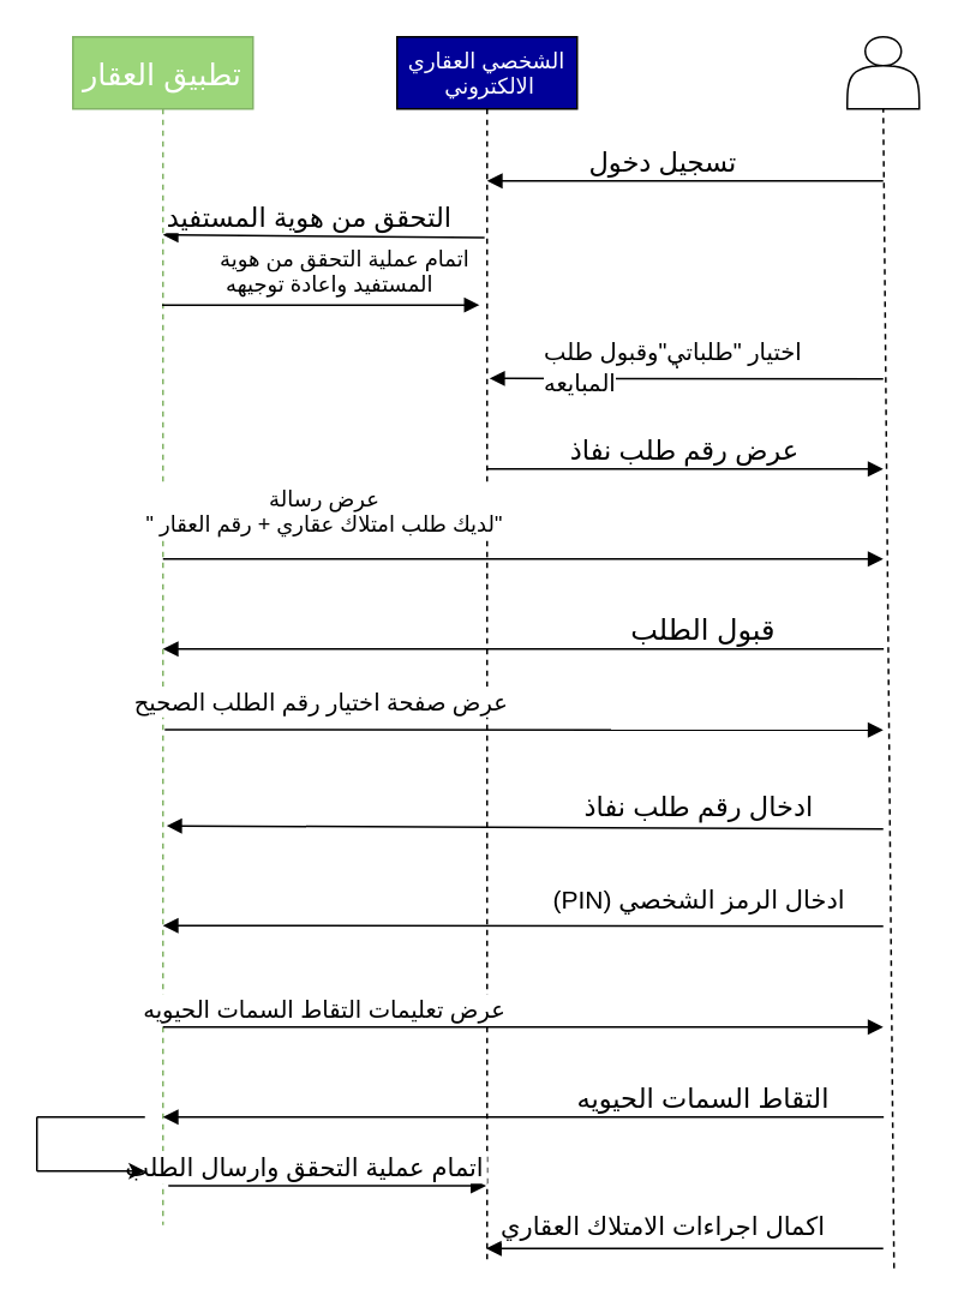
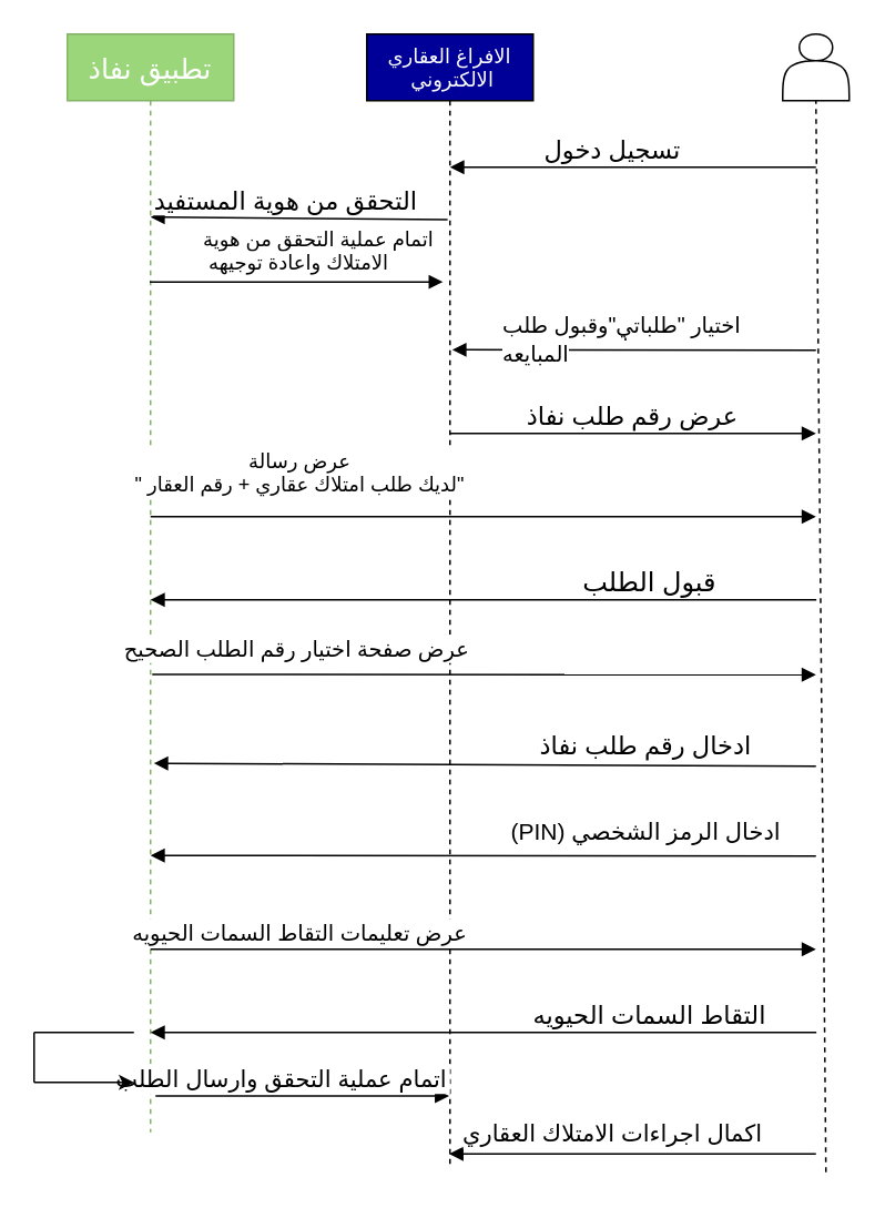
  <mxCell id="0" />
  <mxCell id="1" parent="0" />
- <mxCell id="2" value="تطبيق العقار" style="shape=umlLifeline;perimeter=lifelinePerimeter;container=1;collapsible=0;recursiveResize=0;rounded=0;shadow=0;strokeWidth=1;fontSize=17;fillColor=#9CD67A;strokeColor=#82b366;fontColor=#FFFFFF;" vertex="1" parent="1"><mxGeometry x="40" y="20" width="100" height="660" as="geometry" /></mxCell>
+ <mxCell id="2" value="تطبيق نفاذ" style="shape=umlLifeline;perimeter=lifelinePerimeter;container=1;collapsible=0;recursiveResize=0;rounded=0;shadow=0;strokeWidth=1;fontSize=17;fillColor=#9CD67A;strokeColor=#82b366;fontColor=#FFFFFF;" vertex="1" parent="1"><mxGeometry x="40" y="20" width="100" height="660" as="geometry" /></mxCell>
  <mxCell id="3" value="(PIN) ادخال الرمز الشخصي " style="verticalAlign=bottom;endArrow=block;shadow=0;strokeWidth=1;entryX=0.5;entryY=0.748;entryDx=0;entryDy=0;entryPerimeter=0;fontSize=14;" edge="1" parent="2" target="2"><mxGeometry x="-0.5" y="-4" relative="1" as="geometry"><mxPoint x="450" y="494" as="sourcePoint" /><mxPoint x="50.001" y="460.0" as="targetPoint" /><mxPoint as="offset" /></mxGeometry></mxCell>
  <mxCell id="4" value="" style="endArrow=none;html=1;rounded=0;fontSize=14;fontColor=#FFFFFF;" edge="1" parent="2"><mxGeometry width="50" height="50" relative="1" as="geometry"><mxPoint x="-20" y="600" as="sourcePoint" /><mxPoint x="40" y="600" as="targetPoint" /></mxGeometry></mxCell>
  <mxCell id="5" value="التحقق من هوية المستفيد" style="verticalAlign=bottom;endArrow=block;shadow=0;strokeWidth=1;fontSize=15;exitX=0.486;exitY=0.164;exitDx=0;exitDy=0;exitPerimeter=0;" edge="1" parent="2" source="6"><mxGeometry x="0.091" relative="1" as="geometry"><mxPoint x="270" y="110.0" as="sourcePoint" /><mxPoint x="50" y="110.0" as="targetPoint" /><mxPoint as="offset" /></mxGeometry></mxCell>
- <mxCell id="6" value="الشخصي العقاري&#10; الالكتروني" style="shape=umlLifeline;perimeter=lifelinePerimeter;container=1;collapsible=0;recursiveResize=0;rounded=0;shadow=0;strokeWidth=1;fillColor=#000099;fontSize=12;fontColor=#FFFFFF;" vertex="1" parent="1"><mxGeometry x="220" y="20" width="100" height="680" as="geometry" /></mxCell>
+ <mxCell id="6" value="الافراغ العقاري&#10; الالكتروني" style="shape=umlLifeline;perimeter=lifelinePerimeter;container=1;collapsible=0;recursiveResize=0;rounded=0;shadow=0;strokeWidth=1;fillColor=#000099;fontSize=12;fontColor=#FFFFFF;" vertex="1" parent="1"><mxGeometry x="220" y="20" width="100" height="680" as="geometry" /></mxCell>
  <mxCell id="7" value="قبول الطلب" style="verticalAlign=bottom;endArrow=block;shadow=0;strokeWidth=1;fontSize=16;" edge="1" parent="6"><mxGeometry x="-0.499" relative="1" as="geometry"><mxPoint x="270.27" y="340.0" as="sourcePoint" /><mxPoint x="-129.999" y="340.0" as="targetPoint" /><mxPoint as="offset" /></mxGeometry></mxCell>
  <mxCell id="8" value="" style="shape=actor;whiteSpace=wrap;html=1;fontSize=16;" vertex="1" parent="1"><mxGeometry x="470" y="20" width="40" height="40" as="geometry" /></mxCell>
  <mxCell id="9" value="" style="edgeStyle=segmentEdgeStyle;endArrow=classic;html=1;rounded=0;fontSize=12;startSize=14;endSize=14;sourcePerimeterSpacing=8;targetPerimeterSpacing=8;curved=1;" edge="1" parent="1" source="2"><mxGeometry width="50" height="50" relative="1" as="geometry"><mxPoint x="230" y="250" as="sourcePoint" /><mxPoint x="90" y="220" as="targetPoint" /><Array as="points" /></mxGeometry></mxCell>
  <mxCell id="10" value="تسجيل دخول " style="verticalAlign=bottom;endArrow=block;shadow=0;strokeWidth=1;fontSize=15;" edge="1" parent="1"><mxGeometry x="0.091" relative="1" as="geometry"><mxPoint x="490" y="100" as="sourcePoint" /><mxPoint x="270" y="100" as="targetPoint" /><mxPoint as="offset" /></mxGeometry></mxCell>
  <mxCell id="11" value="ادخال رقم طلب نفاذ " style="verticalAlign=bottom;endArrow=block;shadow=0;strokeWidth=1;entryX=0.52;entryY=0.664;entryDx=0;entryDy=0;entryPerimeter=0;fontSize=15;" edge="1" parent="1" target="2"><mxGeometry x="-0.497" y="-1" relative="1" as="geometry"><mxPoint x="490" y="460" as="sourcePoint" /><mxPoint x="180" y="440" as="targetPoint" /><mxPoint as="offset" /></mxGeometry></mxCell>
  <mxCell id="12" value="ا" style="verticalAlign=bottom;endArrow=block;shadow=0;strokeWidth=1;fontSize=12;entryX=0.513;entryY=0.279;entryDx=0;entryDy=0;entryPerimeter=0;" edge="1" parent="1" target="6"><mxGeometry x="0.047" relative="1" as="geometry"><mxPoint x="490" y="210" as="sourcePoint" /><mxPoint x="305" y="200" as="targetPoint" /><mxPoint as="offset" /></mxGeometry></mxCell>
  <mxCell id="13" value="عرض رقم طلب نفاذ" style="verticalAlign=bottom;endArrow=block;shadow=0;strokeWidth=1;fontSize=15;" edge="1" parent="1"><mxGeometry relative="1" as="geometry"><mxPoint x="270" y="260" as="sourcePoint" /><mxPoint x="490" y="260" as="targetPoint" /><mxPoint as="offset" /><Array as="points"><mxPoint x="420" y="260" /></Array></mxGeometry></mxCell>
  <mxCell id="14" value="عرض رسالة&#10;&quot; لديك طلب امتلاك عقاري + رقم العقار&quot;" style="verticalAlign=bottom;endArrow=block;shadow=0;strokeWidth=1;fontSize=12;" edge="1" parent="1"><mxGeometry x="-0.55" y="10" relative="1" as="geometry"><mxPoint x="90" y="310" as="sourcePoint" /><mxPoint x="490" y="310" as="targetPoint" /><mxPoint as="offset" /><Array as="points"><mxPoint x="280" y="310" /></Array></mxGeometry></mxCell>
  <mxCell id="15" value="عرض تعليمات التقاط السمات الحيويه" style="verticalAlign=bottom;endArrow=block;shadow=0;strokeWidth=1;fontSize=13;" edge="1" parent="1"><mxGeometry x="-0.55" relative="1" as="geometry"><mxPoint x="90" y="570" as="sourcePoint" /><mxPoint x="490" y="570" as="targetPoint" /><mxPoint as="offset" /><Array as="points" /></mxGeometry></mxCell>
  <mxCell id="16" value="التقاط السمات الحيويه" style="verticalAlign=bottom;endArrow=block;shadow=0;strokeWidth=1;fontSize=15;" edge="1" parent="1"><mxGeometry x="-0.499" relative="1" as="geometry"><mxPoint x="490.27" y="620" as="sourcePoint" /><mxPoint x="90.001" y="620" as="targetPoint" /><mxPoint as="offset" /></mxGeometry></mxCell>
  <mxCell id="17" value="اتمام عملية التحقق وارسال الطلب" style="verticalAlign=bottom;endArrow=block;shadow=0;strokeWidth=1;exitX=0.53;exitY=0.967;exitDx=0;exitDy=0;exitPerimeter=0;fontSize=14;" edge="1" parent="1" source="2" target="6"><mxGeometry x="-0.14" relative="1" as="geometry"><mxPoint x="90" y="580" as="sourcePoint" /><mxPoint x="280" y="658" as="targetPoint" /><mxPoint as="offset" /><Array as="points" /></mxGeometry></mxCell>
  <mxCell id="18" value="اكمال اجراءات الامتلاك العقاري " style="verticalAlign=bottom;endArrow=block;shadow=0;strokeWidth=1;fontSize=14;" edge="1" parent="1" target="6"><mxGeometry x="0.091" y="-2" relative="1" as="geometry"><mxPoint x="490" y="693" as="sourcePoint" /><mxPoint x="270" y="740" as="targetPoint" /><mxPoint as="offset" /></mxGeometry></mxCell>
  <mxCell id="19" value="عرض صفحة اختيار رقم الطلب الصحيح " style="verticalAlign=bottom;endArrow=block;shadow=0;strokeWidth=1;exitX=0.51;exitY=0.583;exitDx=0;exitDy=0;exitPerimeter=0;fontSize=13;" edge="1" parent="1" source="2"><mxGeometry x="-0.554" y="5" relative="1" as="geometry"><mxPoint x="100" y="320" as="sourcePoint" /><mxPoint x="490" y="405" as="targetPoint" /><mxPoint as="offset" /><Array as="points" /></mxGeometry></mxCell>
  <mxCell id="20" value="" style="endArrow=none;html=1;rounded=0;fontSize=14;fontColor=#FFFFFF;" edge="1" parent="1"><mxGeometry width="50" height="50" relative="1" as="geometry"><mxPoint x="20" y="620" as="sourcePoint" /><mxPoint x="20" y="650" as="targetPoint" /></mxGeometry></mxCell>
  <mxCell id="21" value="" style="endArrow=classic;html=1;rounded=0;fontSize=14;fontColor=#FFFFFF;" edge="1" parent="1"><mxGeometry width="50" height="50" relative="1" as="geometry"><mxPoint x="20" y="650" as="sourcePoint" /><mxPoint x="80" y="650" as="targetPoint" /></mxGeometry></mxCell>
  <mxCell id="22" value="" style="verticalAlign=bottom;endArrow=block;shadow=0;strokeWidth=1;fontSize=15;entryX=0.458;entryY=0.219;entryDx=0;entryDy=0;entryPerimeter=0;" edge="1" parent="1" source="2" target="6"><mxGeometry x="0.366" y="-51" relative="1" as="geometry"><mxPoint x="210" y="210" as="sourcePoint" /><mxPoint x="90" y="160" as="targetPoint" /><mxPoint as="offset" /></mxGeometry></mxCell>
- <mxCell id="23" value="&lt;span style=&quot;color: rgb(0, 0, 0); font-family: Helvetica; font-size: 12px; font-style: normal; font-variant-ligatures: normal; font-variant-caps: normal; font-weight: 400; letter-spacing: normal; orphans: 2; text-align: center; text-indent: 0px; text-transform: none; widows: 2; word-spacing: 0px; -webkit-text-stroke-width: 0px; background-color: rgb(255, 255, 255); text-decoration-thickness: initial; text-decoration-style: initial; text-decoration-color: initial; float: none; display: inline !important;&quot;&gt;اتمام عملية التحقق من هوية&lt;br&gt;&amp;nbsp;المستفيد واعادة توجيهه&lt;/span&gt;" style="text;whiteSpace=wrap;html=1;fontSize=12;" vertex="1" parent="1"><mxGeometry x="120" y="130" width="170" height="30" as="geometry" /></mxCell>
+ <mxCell id="23" value="&lt;span style=&quot;color: rgb(0, 0, 0); font-family: Helvetica; font-size: 12px; font-style: normal; font-variant-ligatures: normal; font-variant-caps: normal; font-weight: 400; letter-spacing: normal; orphans: 2; text-align: center; text-indent: 0px; text-transform: none; widows: 2; word-spacing: 0px; -webkit-text-stroke-width: 0px; background-color: rgb(255, 255, 255); text-decoration-thickness: initial; text-decoration-style: initial; text-decoration-color: initial; float: none; display: inline !important;&quot;&gt;اتمام عملية التحقق من هوية&lt;br&gt;&amp;nbsp;الامتلاك واعادة توجيهه&lt;/span&gt;" style="text;whiteSpace=wrap;html=1;fontSize=12;" vertex="1" parent="1"><mxGeometry x="120" y="130" width="170" height="30" as="geometry" /></mxCell>
  <mxCell id="24" value="" style="endArrow=none;dashed=1;html=1;rounded=0;strokeColor=#000000;entryX=0.5;entryY=1;entryDx=0;entryDy=0;" edge="1" parent="1" target="8"><mxGeometry width="50" height="50" relative="1" as="geometry"><mxPoint x="496" y="704" as="sourcePoint" /><mxPoint x="678" y="168" as="targetPoint" /></mxGeometry></mxCell>
  <mxCell id="25" value="&lt;span style=&quot;color: rgb(0, 0, 0); font-family: Helvetica; font-style: normal; font-variant-ligatures: normal; font-variant-caps: normal; font-weight: 400; letter-spacing: normal; orphans: 2; text-align: center; text-indent: 0px; text-transform: none; widows: 2; word-spacing: 0px; -webkit-text-stroke-width: 0px; background-color: rgb(255, 255, 255); text-decoration-thickness: initial; text-decoration-style: initial; text-decoration-color: initial; float: none; display: inline !important;&quot;&gt;&lt;font style=&quot;font-size: 13px;&quot;&gt;اختيار &quot;طلباتي&quot;وقبول طلب المبايعه&lt;/font&gt;&lt;/span&gt;" style="text;whiteSpace=wrap;html=1;fontSize=14;" vertex="1" parent="1"><mxGeometry x="300" y="180" width="154" height="40" as="geometry" /></mxCell>
